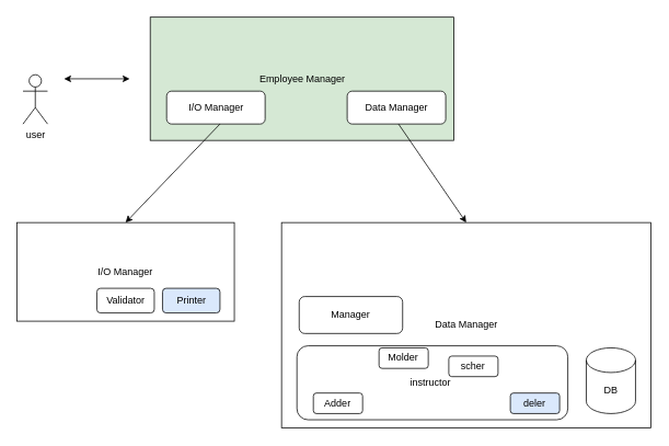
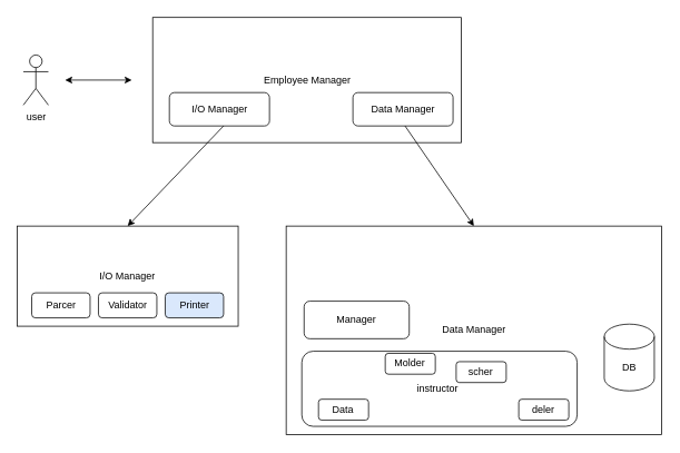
  <mxCell id="0" />
  <mxCell id="1" parent="0" />
  <mxCell id="2" value="Data Manager" style="rounded=0;whiteSpace=wrap;html=1;" vertex="1" parent="1"><mxGeometry x="342.5" y="270" width="450" height="250" as="geometry" /></mxCell>
  <mxCell id="3" value="I/O Manager" style="rounded=0;whiteSpace=wrap;html=1;" vertex="1" parent="1"><mxGeometry x="20" y="270" width="265" height="120" as="geometry" /></mxCell>
- <mxCell id="4" value="&lt;span&gt;Employee Manager&lt;/span&gt;" style="rounded=0;whiteSpace=wrap;html=1;fillColor=#d5e8d4;" vertex="1" parent="1"><mxGeometry x="182.5" y="20" width="370" height="150" as="geometry" /></mxCell>
+ <mxCell id="4" value="&lt;span&gt;Employee Manager&lt;/span&gt;" style="rounded=0;whiteSpace=wrap;html=1;" vertex="1" parent="1"><mxGeometry x="182.5" y="20" width="370" height="150" as="geometry" /></mxCell>
  <mxCell id="5" value="Data Manager" style="rounded=1;whiteSpace=wrap;html=1;" parent="1" vertex="1"><mxGeometry x="422.5" y="110" width="120" height="40" as="geometry" /></mxCell>
- <mxCell id="6" value="user" style="shape=umlActor;verticalLabelPosition=bottom;verticalAlign=top;html=1;outlineConnect=0;" parent="1" vertex="1"><mxGeometry x="27.5" y="90" width="30" height="60" as="geometry" /></mxCell>
+ <mxCell id="6" value="user" style="shape=umlActor;verticalLabelPosition=bottom;verticalAlign=top;html=1;outlineConnect=0;" parent="1" vertex="1"><mxGeometry x="27.5" y="65" width="30" height="60" as="geometry" /></mxCell>
+ <mxCell id="7" value="Parcer" style="rounded=1;whiteSpace=wrap;html=1;" parent="1" vertex="1"><mxGeometry x="37.5" y="350" width="70" height="30" as="geometry" /></mxCell>
  <mxCell id="8" value="instructor&amp;nbsp;" style="rounded=1;whiteSpace=wrap;html=1;" parent="1" vertex="1"><mxGeometry x="361.25" y="420" width="330" height="90" as="geometry" /></mxCell>
  <mxCell id="9" value="" style="endArrow=classic;startArrow=classic;html=1;rounded=0;" edge="1" parent="1"><mxGeometry width="50" height="50" relative="1" as="geometry"><mxPoint x="77.5" y="95" as="sourcePoint" /><mxPoint x="157.5" y="95" as="targetPoint" /></mxGeometry></mxCell>
  <mxCell id="10" value="I/O Manager" style="rounded=1;whiteSpace=wrap;html=1;" vertex="1" parent="1"><mxGeometry x="202.5" y="110" width="120" height="40" as="geometry" /></mxCell>
  <mxCell id="11" value="Validator" style="rounded=1;whiteSpace=wrap;html=1;" vertex="1" parent="1"><mxGeometry x="117.5" y="350" width="70" height="30" as="geometry" /></mxCell>
  <mxCell id="12" value="Printer" style="rounded=1;whiteSpace=wrap;html=1;fillColor=#dae8fc;" vertex="1" parent="1"><mxGeometry x="197.5" y="350" width="70" height="30" as="geometry" /></mxCell>
- <mxCell id="13" value="Adder" style="rounded=1;whiteSpace=wrap;html=1;" vertex="1" parent="1"><mxGeometry x="381.25" y="477.5" width="60" height="25" as="geometry" /></mxCell>
+ <mxCell id="13" value="Data" style="rounded=1;whiteSpace=wrap;html=1;" vertex="1" parent="1"><mxGeometry x="381.25" y="477.5" width="60" height="25" as="geometry" /></mxCell>
  <mxCell id="14" value="Molder" style="rounded=1;whiteSpace=wrap;html=1;" vertex="1" parent="1"><mxGeometry x="461.25" y="422.5" width="60" height="25" as="geometry" /></mxCell>
  <mxCell id="15" value="scher" style="rounded=1;whiteSpace=wrap;html=1;" vertex="1" parent="1"><mxGeometry x="546.25" y="432.5" width="60" height="25" as="geometry" /></mxCell>
- <mxCell id="16" value="deler" style="rounded=1;whiteSpace=wrap;html=1;fillColor=#dae8fc;" vertex="1" parent="1"><mxGeometry x="621.25" y="477.5" width="60" height="25" as="geometry" /></mxCell>
- <mxCell id="17" value="DB" style="shape=cylinder3;whiteSpace=wrap;html=1;boundedLbl=1;backgroundOutline=1;size=15;" vertex="1" parent="1"><mxGeometry x="713.75" y="422.5" width="60" height="80" as="geometry" /></mxCell>
+ <mxCell id="16" value="deler" style="rounded=1;whiteSpace=wrap;html=1;" vertex="1" parent="1"><mxGeometry x="621.25" y="477.5" width="60" height="25" as="geometry" /></mxCell>
+ <mxCell id="17" value="DB" style="shape=cylinder3;whiteSpace=wrap;html=1;boundedLbl=1;backgroundOutline=1;size=15;" vertex="1" parent="1"><mxGeometry x="723.75" y="387.5" width="60" height="80" as="geometry" /></mxCell>
  <mxCell id="18" value="" style="endArrow=classic;html=1;rounded=0;entryX=0.5;entryY=0;entryDx=0;entryDy=0;" edge="1" parent="1" target="3"><mxGeometry width="50" height="50" relative="1" as="geometry"><mxPoint x="267.5" y="150" as="sourcePoint" /><mxPoint x="317.5" y="100" as="targetPoint" /></mxGeometry></mxCell>
  <mxCell id="19" value="" style="endArrow=classic;html=1;rounded=0;entryX=0.5;entryY=0;entryDx=0;entryDy=0;" edge="1" parent="1" target="2"><mxGeometry width="50" height="50" relative="1" as="geometry"><mxPoint x="485" y="150" as="sourcePoint" /><mxPoint x="370" y="270" as="targetPoint" /></mxGeometry></mxCell>
  <mxCell id="20" value="Manager" style="rounded=1;whiteSpace=wrap;html=1;" vertex="1" parent="1"><mxGeometry x="364" y="360" width="126" height="45" as="geometry" /></mxCell>
